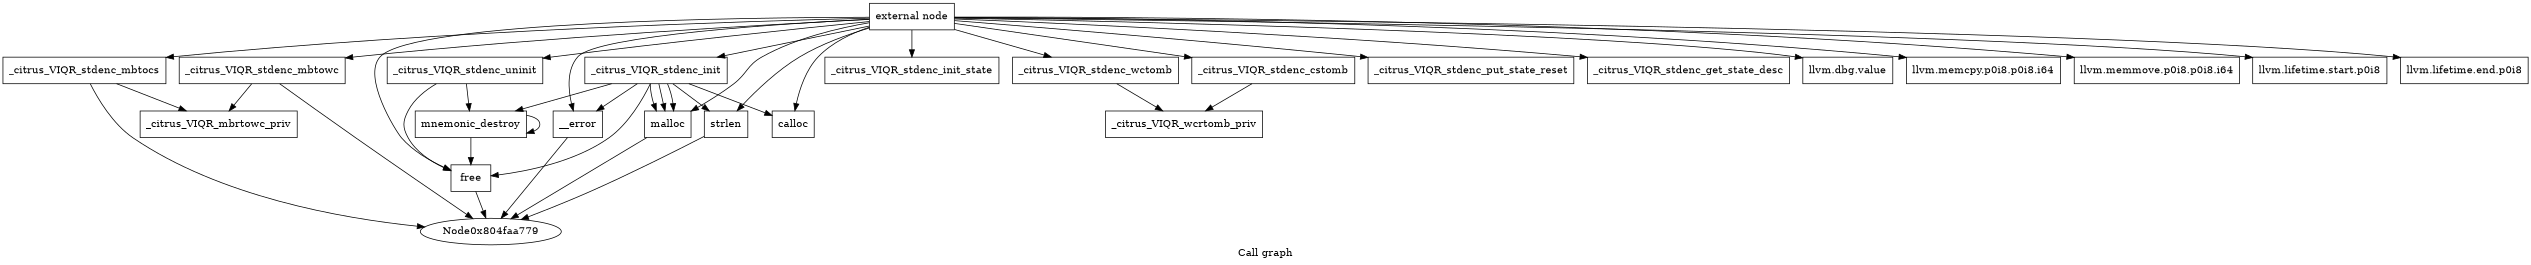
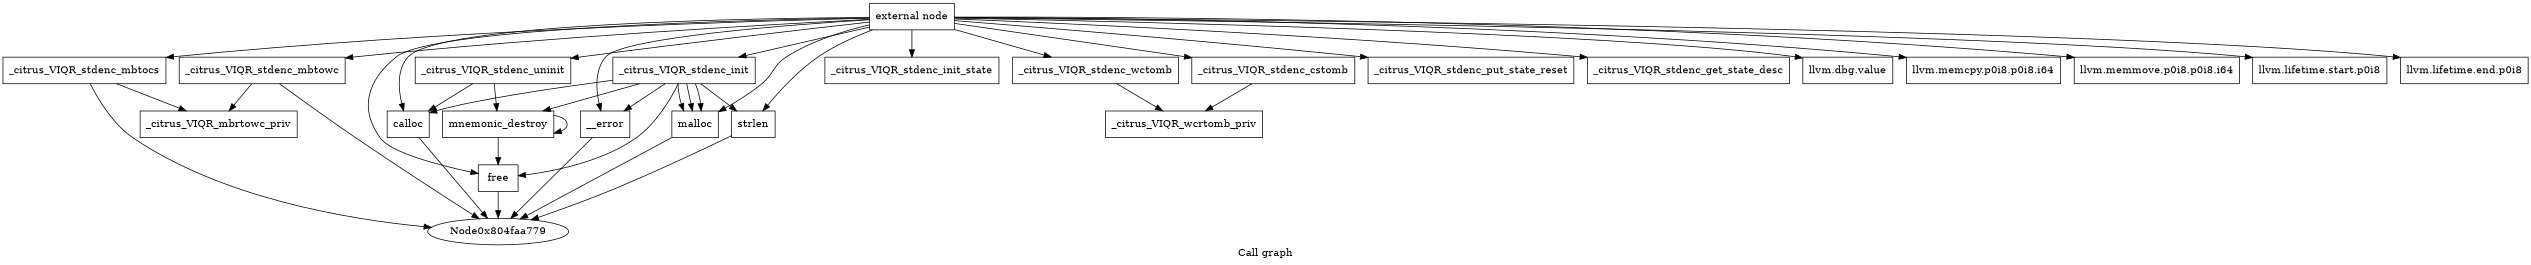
  digraph {
    label="Call graph"
    node [shape=record]
    n1 [label="{external node}"]
    n2 [label="{_citrus_VIQR_stdenc_init}"]
    n3 [label="{_citrus_VIQR_stdenc_uninit}"]
    n4 [label="{_citrus_VIQR_stdenc_init_state}"]
    n5 [label="{_citrus_VIQR_stdenc_mbtocs}"]
    n6 [label="{_citrus_VIQR_stdenc_cstomb}"]
    n7 [label="{_citrus_VIQR_stdenc_mbtowc}"]
    n8 [label="{_citrus_VIQR_stdenc_wctomb}"]
    n9 [label="{_citrus_VIQR_stdenc_put_state_reset}"]
    n10 [label="{_citrus_VIQR_stdenc_get_state_desc}"]
    n11 [label="{llvm.dbg.value}"]
    n12 [label="{llvm.memcpy.p0i8.p0i8.i64}"]
    n13 [label="{llvm.memmove.p0i8.p0i8.i64}"]
    n14 [label="{llvm.lifetime.start.p0i8}"]
    n15 [label="{llvm.lifetime.end.p0i8}"]
    n16 [label="{free}"]
    n17 [label="{calloc}"]
    n18 [label="{__error}"]
    n19 [label="{malloc}"]
    n20 [label="{strlen}"]
    n21 [label="{mnemonic_destroy}"]
    n22 [label="{_citrus_VIQR_mbrtowc_priv}"]
    n23 [label=Node0x804faa779 shape=""]
    n24 [label="{_citrus_VIQR_wcrtomb_priv}"]
    n1 -> n2
    n1 -> n3
    n1 -> n4
    n1 -> n5
    n1 -> n6
    n1 -> n7
    n1 -> n8
    n1 -> n9
    n1 -> n10
    n1 -> n11
    n1 -> n12
    n1 -> n13
    n1 -> n14
    n1 -> n15
    n1 -> n16
    n1 -> n17
    n1 -> n18
    n1 -> n19
    n1 -> n20
    n2 -> n16
    n2 -> n17
    n2 -> n18
    n2 -> n19
    n2 -> n19
    n2 -> n19
    n2 -> n20
    n2 -> n21
-   n3 -> n16
+   n3 -> n17
    n3 -> n21
    n5 -> n22
    n5 -> n23
    n6 -> n24
    n7 -> n22
    n7 -> n23
    n8 -> n24
    n16 -> n23
+   n17 -> n23
    n18 -> n23
    n19 -> n23
    n20 -> n23
    n21 -> n16
    n21 -> n21
  }
